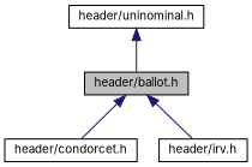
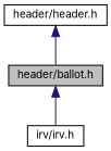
  digraph {
    fontname=Inter
    node [color=black fillcolor=white fontname=Inter fontsize=10 shape=record style=filled]
    edge [color=midnightblue dir=back fontname=Inter fontsize=10 labelfontname=Helvetica labelfontsize=10 style=solid]
    n1 [fillcolor=grey75 fontcolor=black height=0.2 label="header/ballot.h" width=0.4]
-   n2 [height=0.2 label="header/condorcet.h" width=0.4]
-   n3 [height=0.2 label="header/irv.h" width=0.4]
-   n4 [height=0.2 label="header/uninominal.h" width=0.4]
-   n1 -> n2
+   n3 [height=0.2 label="irv/irv.h" width=0.4]
+   n4 [height=0.2 label="header/header.h" width=0.4]
    n1 -> n3
    n4 -> n1
  }
